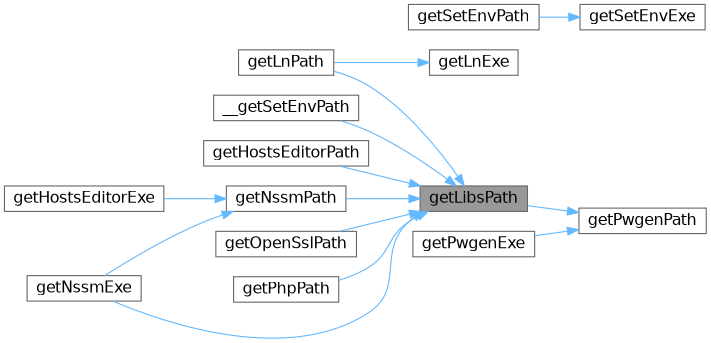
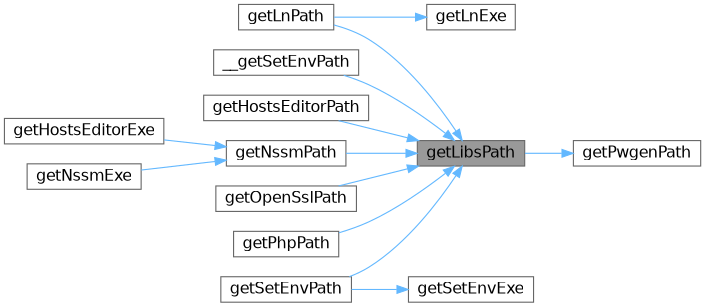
  digraph {
    rankdir=RL
    node [color=grey40 fillcolor=white fontname=Helvetica fontsize=14 shape=box style=filled]
    edge [color=steelblue1 dir=back fontname=Helvetica fontsize=14 labelfontname=Helvetica labelfontsize=14 style=solid]
    n1 [color=gray40 fillcolor=grey60 fontcolor=black height=0.2 label=getLibsPath width=0.4]
    n2 [height=0.2 label=__getSetEnvPath width=0.4]
    n3 [height=0.2 label=getHostsEditorPath width=0.4]
    n4 [height=0.2 label=getLnPath width=0.4]
    n5 [height=0.2 label=getNssmPath width=0.4]
    n6 [height=0.2 label=getOpenSslPath width=0.4]
    n7 [height=0.2 label=getPhpPath width=0.4]
    n8 [height=0.2 label=getSetEnvPath width=0.4]
    n9 [height=0.2 label=getHostsEditorExe width=0.4]
    n10 [height=0.2 label=getNssmExe width=0.4]
    n11 [height=0.2 label=getPwgenPath width=0.4]
-   n12 [height=0.2 label=getPwgenExe width=0.4]
    n13 [height=0.2 label=getLnExe width=0.4]
    n14 [height=0.2 label=getSetEnvExe width=0.4]
    n1 -> n2
    n1 -> n3
    n1 -> n4
    n1 -> n5
    n1 -> n6
    n1 -> n7
-   n1 -> n10
+   n1 -> n8
    n5 -> n9
    n5 -> n10
    n11 -> n1
-   n11 -> n12
    n13 -> n4
    n14 -> n8
  }
